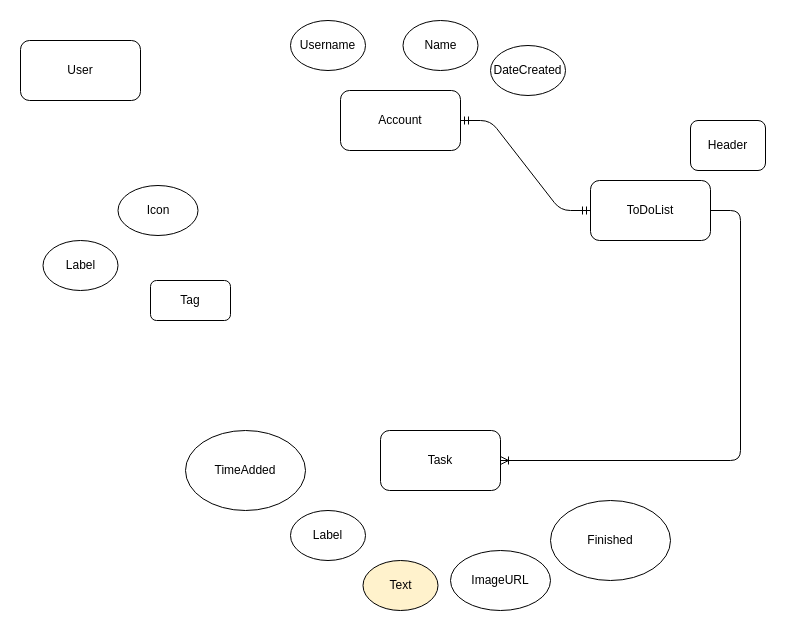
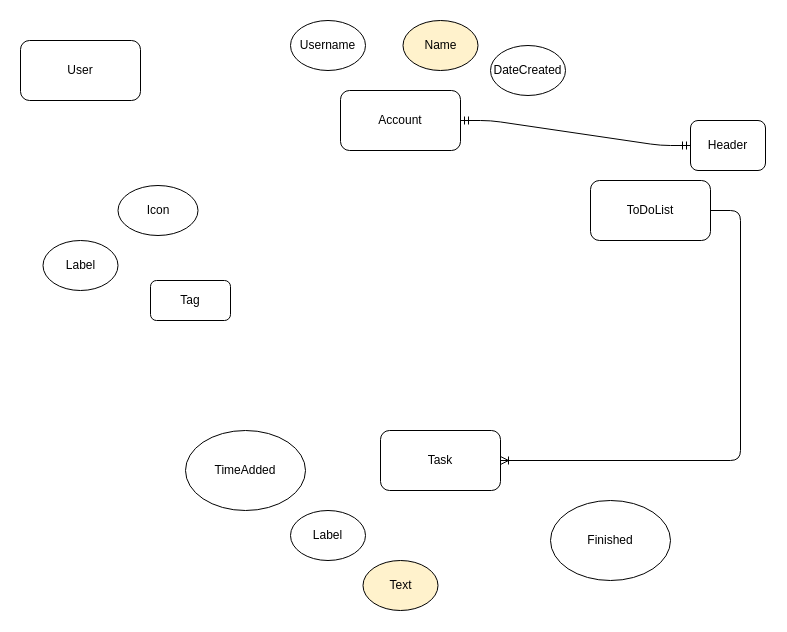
  <mxCell id="0" />
  <mxCell id="1" parent="0" />
  <mxCell id="2" value="User" style="rounded=1;whiteSpace=wrap;html=1;" vertex="1" parent="1"><mxGeometry x="20" y="40" width="120" height="60" as="geometry" /></mxCell>
  <mxCell id="3" value="Account" style="rounded=1;whiteSpace=wrap;html=1;" vertex="1" parent="1"><mxGeometry x="340" y="90" width="120" height="60" as="geometry" /></mxCell>
  <mxCell id="4" value="ToDoList" style="rounded=1;whiteSpace=wrap;html=1;" vertex="1" parent="1"><mxGeometry x="590" y="180" width="120" height="60" as="geometry" /></mxCell>
- <mxCell id="5" value="" style="edgeStyle=entityRelationEdgeStyle;fontSize=12;html=1;endArrow=ERmandOne;startArrow=ERmandOne;entryX=0;entryY=0.5;entryDx=0;entryDy=0;exitX=1;exitY=0.5;exitDx=0;exitDy=0;" edge="1" parent="1" source="3" target="4"><mxGeometry width="100" height="100" relative="1" as="geometry"><mxPoint x="360" y="370" as="sourcePoint" /><mxPoint x="460" y="270" as="targetPoint" /></mxGeometry></mxCell>
+ <mxCell id="5" value="" style="edgeStyle=entityRelationEdgeStyle;fontSize=12;html=1;endArrow=ERmandOne;startArrow=ERmandOne;exitX=1;exitY=0.5;exitDx=0;exitDy=0;" edge="1" parent="1" source="3" target="19"><mxGeometry width="100" height="100" relative="1" as="geometry"><mxPoint x="360" y="370" as="sourcePoint" /><mxPoint x="460" y="270" as="targetPoint" /></mxGeometry></mxCell>
  <mxCell id="6" value="Task" style="rounded=1;whiteSpace=wrap;html=1;" vertex="1" parent="1"><mxGeometry x="380" y="430" width="120" height="60" as="geometry" /></mxCell>
  <mxCell id="7" value="" style="edgeStyle=entityRelationEdgeStyle;fontSize=12;html=1;endArrow=ERoneToMany;entryX=1;entryY=0.5;entryDx=0;entryDy=0;" edge="1" parent="1" target="6"><mxGeometry width="100" height="100" relative="1" as="geometry"><mxPoint x="710" y="210" as="sourcePoint" /><mxPoint x="460" y="270" as="targetPoint" /></mxGeometry></mxCell>
  <mxCell id="8" value="Finished" style="ellipse;whiteSpace=wrap;html=1;" vertex="1" parent="1"><mxGeometry x="550" y="500" width="120" height="80" as="geometry" /></mxCell>
  <mxCell id="9" value="TimeAdded" style="ellipse;whiteSpace=wrap;html=1;" vertex="1" parent="1"><mxGeometry x="185" y="430" width="120" height="80" as="geometry" /></mxCell>
  <mxCell id="10" value="Label" style="ellipse;whiteSpace=wrap;html=1;" vertex="1" parent="1"><mxGeometry x="290" y="510" width="75" height="50" as="geometry" /></mxCell>
  <mxCell id="11" value="Text" style="ellipse;whiteSpace=wrap;html=1;fillColor=#fff2cc;" vertex="1" parent="1"><mxGeometry x="362.5" y="560" width="75" height="50" as="geometry" /></mxCell>
- <mxCell id="12" value="ImageURL" style="ellipse;whiteSpace=wrap;html=1;" vertex="1" parent="1"><mxGeometry x="450" y="550" width="100" height="60" as="geometry" /></mxCell>
  <mxCell id="13" value="Tag" style="rounded=1;whiteSpace=wrap;html=1;" vertex="1" parent="1"><mxGeometry x="150" y="280" width="80" height="40" as="geometry" /></mxCell>
  <mxCell id="14" value="Label" style="ellipse;whiteSpace=wrap;html=1;" vertex="1" parent="1"><mxGeometry x="42.5" y="240" width="75" height="50" as="geometry" /></mxCell>
  <mxCell id="15" value="Icon" style="ellipse;whiteSpace=wrap;html=1;" vertex="1" parent="1"><mxGeometry x="117.5" y="185" width="80" height="50" as="geometry" /></mxCell>
  <mxCell id="16" value="Username" style="ellipse;whiteSpace=wrap;html=1;" vertex="1" parent="1"><mxGeometry x="290" y="20" width="75" height="50" as="geometry" /></mxCell>
- <mxCell id="17" value="Name" style="ellipse;whiteSpace=wrap;html=1;" vertex="1" parent="1"><mxGeometry x="402.5" y="20" width="75" height="50" as="geometry" /></mxCell>
+ <mxCell id="17" value="Name" style="ellipse;whiteSpace=wrap;html=1;fillColor=#fff2cc;" vertex="1" parent="1"><mxGeometry x="402.5" y="20" width="75" height="50" as="geometry" /></mxCell>
  <mxCell id="18" value="DateCreated" style="ellipse;whiteSpace=wrap;html=1;" vertex="1" parent="1"><mxGeometry x="490" y="45" width="75" height="50" as="geometry" /></mxCell>
  <mxCell id="19" value="Header" style="whiteSpace=wrap;html=1;rounded=1;" vertex="1" parent="1"><mxGeometry x="690" y="120" width="75" height="50" as="geometry" /></mxCell>
